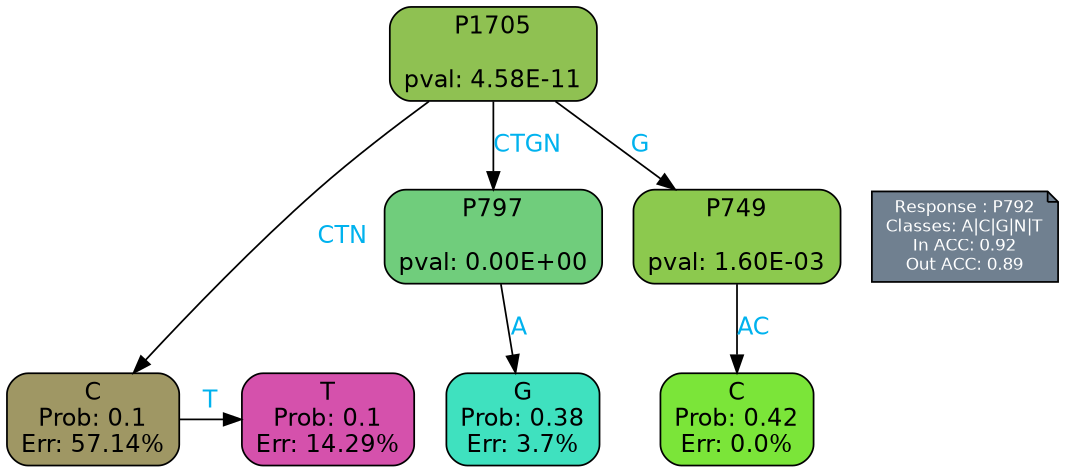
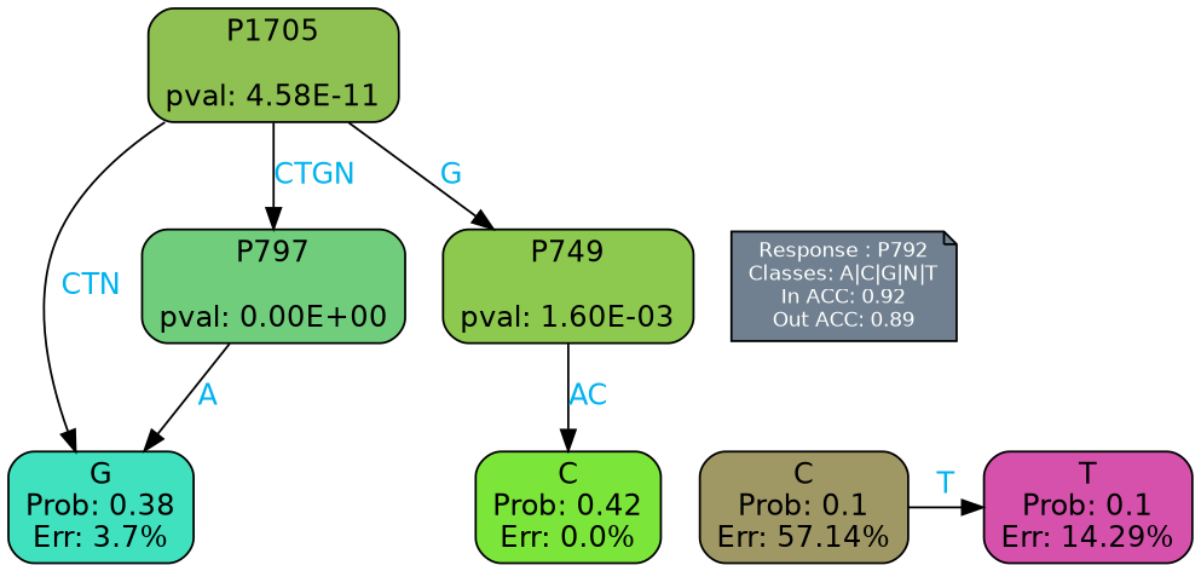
  digraph {
    ranksep=equally
    splines=polylines
    node [color=black fontname=helvetica shape=box style="filled, rounded"]
    edge [fontcolor=deepskyblue2 fontname=helvetica]
    n1 [fillcolor="#3fe1bf" label="G\nProb: 0.38\nErr: 3.7%"]
    n2 [fillcolor="#9f9764" label="C\nProb: 0.1\nErr: 57.14%"]
    n3 [fillcolor="#7be539" label="C\nProb: 0.42\nErr: 0.0%"]
    n4 [fillcolor="#d551ac" label="T\nProb: 0.1\nErr: 14.29%"]
    n5 [align=left fillcolor=slategray fontcolor=white fontsize=10 label="Response : P792\nClasses: A|C|G|N|T\nIn ACC: 0.92\nOut ACC: 0.89\n" shape=note style=filled]
    n6 [fillcolor="#70cd7c" label="P797\n\npval: 0.00E+00"]
    n7 [fillcolor="#8fc152" label="P1705\n\npval: 4.58E-11"]
    n8 [fillcolor="#8cc94e" label="P749\n\npval: 1.60E-03"]
    subgraph sub_1 {
      rank=same
      n1
      n2
      n3
      n4
    }
    subgraph sub_2 {
      rank=same
      n5
      n6
    }
    n2 -> n4 [label=T]
    n6 -> n1 [label=A]
-   n7 -> n2 [label=CTN]
+   n7 -> n1 [label=CTN]
    n7 -> n6 [label=CTGN]
    n7 -> n8 [label=G]
    n8 -> n3 [label=AC]
  }
